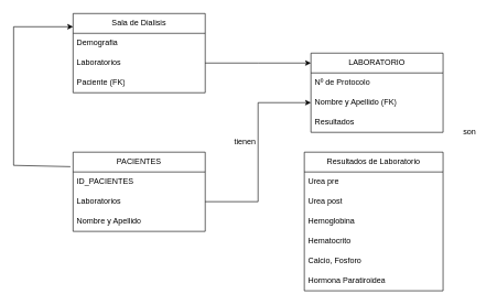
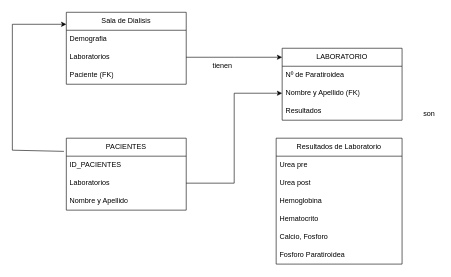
  <mxCell id="0" />
  <mxCell id="1" parent="0" />
  <mxCell id="2" value="PACIENTES" style="swimlane;fontStyle=0;childLayout=stackLayout;horizontal=1;startSize=30;horizontalStack=0;resizeParent=1;resizeParentMax=0;resizeLast=0;collapsible=1;marginBottom=0;whiteSpace=wrap;html=1;" vertex="1" parent="1"><mxGeometry x="110" y="230" width="200" height="120" as="geometry" /></mxCell>
  <mxCell id="3" value="ID_PACIENTES" style="text;strokeColor=none;fillColor=none;align=left;verticalAlign=middle;spacingLeft=4;spacingRight=4;overflow=hidden;points=[[0,0.5],[1,0.5]];portConstraint=eastwest;rotatable=0;whiteSpace=wrap;html=1;" vertex="1" parent="2"><mxGeometry y="30" width="200" height="30" as="geometry" /></mxCell>
  <mxCell id="4" value="Laboratorios" style="text;strokeColor=none;fillColor=none;align=left;verticalAlign=middle;spacingLeft=4;spacingRight=4;overflow=hidden;points=[[0,0.5],[1,0.5]];portConstraint=eastwest;rotatable=0;whiteSpace=wrap;html=1;" vertex="1" parent="2"><mxGeometry y="60" width="200" height="30" as="geometry" /></mxCell>
  <mxCell id="5" value="Nombre y Apellido" style="text;strokeColor=none;fillColor=none;align=left;verticalAlign=middle;spacingLeft=4;spacingRight=4;overflow=hidden;points=[[0,0.5],[1,0.5]];portConstraint=eastwest;rotatable=0;whiteSpace=wrap;html=1;" vertex="1" parent="2"><mxGeometry y="90" width="200" height="30" as="geometry" /></mxCell>
  <mxCell id="6" value="LABORATORIO" style="swimlane;fontStyle=0;childLayout=stackLayout;horizontal=1;startSize=30;horizontalStack=0;resizeParent=1;resizeParentMax=0;resizeLast=0;collapsible=1;marginBottom=0;whiteSpace=wrap;html=1;" vertex="1" parent="1"><mxGeometry x="470" y="80" width="200" height="120" as="geometry" /></mxCell>
- <mxCell id="7" value="Nº de Protocolo" style="text;strokeColor=none;fillColor=none;align=left;verticalAlign=middle;spacingLeft=4;spacingRight=4;overflow=hidden;points=[[0,0.5],[1,0.5]];portConstraint=eastwest;rotatable=0;whiteSpace=wrap;html=1;" vertex="1" parent="6"><mxGeometry y="30" width="200" height="30" as="geometry" /></mxCell>
+ <mxCell id="7" value="Nº de Paratiroidea" style="text;strokeColor=none;fillColor=none;align=left;verticalAlign=middle;spacingLeft=4;spacingRight=4;overflow=hidden;points=[[0,0.5],[1,0.5]];portConstraint=eastwest;rotatable=0;whiteSpace=wrap;html=1;" vertex="1" parent="6"><mxGeometry y="30" width="200" height="30" as="geometry" /></mxCell>
  <mxCell id="8" value="Nombre y Apellido (FK)" style="text;strokeColor=none;fillColor=none;align=left;verticalAlign=middle;spacingLeft=4;spacingRight=4;overflow=hidden;points=[[0,0.5],[1,0.5]];portConstraint=eastwest;rotatable=0;whiteSpace=wrap;html=1;" vertex="1" parent="6"><mxGeometry y="60" width="200" height="30" as="geometry" /></mxCell>
  <mxCell id="9" value="Resultados" style="text;strokeColor=none;fillColor=none;align=left;verticalAlign=middle;spacingLeft=4;spacingRight=4;overflow=hidden;points=[[0,0.5],[1,0.5]];portConstraint=eastwest;rotatable=0;whiteSpace=wrap;html=1;" vertex="1" parent="6"><mxGeometry y="90" width="200" height="30" as="geometry" /></mxCell>
  <mxCell id="10" value="Sala de Dialisis" style="swimlane;fontStyle=0;childLayout=stackLayout;horizontal=1;startSize=30;horizontalStack=0;resizeParent=1;resizeParentMax=0;resizeLast=0;collapsible=1;marginBottom=0;whiteSpace=wrap;html=1;" vertex="1" parent="1"><mxGeometry x="110" y="20" width="200" height="120" as="geometry" /></mxCell>
  <mxCell id="11" value="Demografia" style="text;strokeColor=none;fillColor=none;align=left;verticalAlign=middle;spacingLeft=4;spacingRight=4;overflow=hidden;points=[[0,0.5],[1,0.5]];portConstraint=eastwest;rotatable=0;whiteSpace=wrap;html=1;" vertex="1" parent="10"><mxGeometry y="30" width="200" height="30" as="geometry" /></mxCell>
  <mxCell id="12" value="Laboratorios" style="text;strokeColor=none;fillColor=none;align=left;verticalAlign=middle;spacingLeft=4;spacingRight=4;overflow=hidden;points=[[0,0.5],[1,0.5]];portConstraint=eastwest;rotatable=0;whiteSpace=wrap;html=1;" vertex="1" parent="10"><mxGeometry y="60" width="200" height="30" as="geometry" /></mxCell>
  <mxCell id="13" value="Paciente (FK)" style="text;strokeColor=none;fillColor=none;align=left;verticalAlign=middle;spacingLeft=4;spacingRight=4;overflow=hidden;points=[[0,0.5],[1,0.5]];portConstraint=eastwest;rotatable=0;whiteSpace=wrap;html=1;" vertex="1" parent="10"><mxGeometry y="90" width="200" height="30" as="geometry" /></mxCell>
  <mxCell id="14" value="" style="endArrow=classic;html=1;rounded=0;exitX=-0.02;exitY=0.183;exitDx=0;exitDy=0;exitPerimeter=0;" edge="1" parent="1" source="2"><mxGeometry x="-1" y="275" width="50" height="50" relative="1" as="geometry"><mxPoint x="60" y="90" as="sourcePoint" /><mxPoint x="110" y="40" as="targetPoint" /><Array as="points"><mxPoint x="20" y="250" /><mxPoint x="20" y="40" /></Array><mxPoint x="-76" y="144" as="offset" /></mxGeometry></mxCell>
  <mxCell id="15" style="edgeStyle=orthogonalEdgeStyle;rounded=0;orthogonalLoop=1;jettySize=auto;html=1;exitX=1;exitY=0.5;exitDx=0;exitDy=0;" edge="1" parent="1" source="12"><mxGeometry relative="1" as="geometry"><mxPoint x="470" y="95" as="targetPoint" /></mxGeometry></mxCell>
  <mxCell id="16" style="edgeStyle=orthogonalEdgeStyle;rounded=0;orthogonalLoop=1;jettySize=auto;html=1;exitX=1;exitY=0.5;exitDx=0;exitDy=0;entryX=0;entryY=0.5;entryDx=0;entryDy=0;" edge="1" parent="1" source="4" target="8"><mxGeometry relative="1" as="geometry" /></mxCell>
  <mxCell id="17" value="Resultados de Laboratorio" style="swimlane;fontStyle=0;childLayout=stackLayout;horizontal=1;startSize=30;horizontalStack=0;resizeParent=1;resizeParentMax=0;resizeLast=0;collapsible=1;marginBottom=0;whiteSpace=wrap;html=1;" vertex="1" parent="1"><mxGeometry x="460" y="230" width="210" height="210" as="geometry" /></mxCell>
  <mxCell id="18" value="Urea pre" style="text;strokeColor=none;fillColor=none;align=left;verticalAlign=middle;spacingLeft=4;spacingRight=4;overflow=hidden;points=[[0,0.5],[1,0.5]];portConstraint=eastwest;rotatable=0;whiteSpace=wrap;html=1;" vertex="1" parent="17"><mxGeometry y="30" width="210" height="30" as="geometry" /></mxCell>
  <mxCell id="19" value="Urea post" style="text;strokeColor=none;fillColor=none;align=left;verticalAlign=middle;spacingLeft=4;spacingRight=4;overflow=hidden;points=[[0,0.5],[1,0.5]];portConstraint=eastwest;rotatable=0;whiteSpace=wrap;html=1;" vertex="1" parent="17"><mxGeometry y="60" width="210" height="30" as="geometry" /></mxCell>
  <mxCell id="20" value="Hemoglobina" style="text;strokeColor=none;fillColor=none;align=left;verticalAlign=middle;spacingLeft=4;spacingRight=4;overflow=hidden;points=[[0,0.5],[1,0.5]];portConstraint=eastwest;rotatable=0;whiteSpace=wrap;html=1;" vertex="1" parent="17"><mxGeometry y="90" width="210" height="30" as="geometry" /></mxCell>
  <mxCell id="21" value="Hematocrito" style="text;strokeColor=none;fillColor=none;align=left;verticalAlign=middle;spacingLeft=4;spacingRight=4;overflow=hidden;points=[[0,0.5],[1,0.5]];portConstraint=eastwest;rotatable=0;whiteSpace=wrap;html=1;" vertex="1" parent="17"><mxGeometry y="120" width="210" height="30" as="geometry" /></mxCell>
  <mxCell id="22" value="Calcio, Fosforo" style="text;strokeColor=none;fillColor=none;align=left;verticalAlign=middle;spacingLeft=4;spacingRight=4;overflow=hidden;points=[[0,0.5],[1,0.5]];portConstraint=eastwest;rotatable=0;whiteSpace=wrap;html=1;" vertex="1" parent="17"><mxGeometry y="150" width="210" height="30" as="geometry" /></mxCell>
- <mxCell id="23" value="Hormona Paratiroidea" style="text;strokeColor=none;fillColor=none;align=left;verticalAlign=middle;spacingLeft=4;spacingRight=4;overflow=hidden;points=[[0,0.5],[1,0.5]];portConstraint=eastwest;rotatable=0;whiteSpace=wrap;html=1;" vertex="1" parent="17"><mxGeometry y="180" width="210" height="30" as="geometry" /></mxCell>
- <mxCell id="24" value="tienen" style="text;html=1;align=center;verticalAlign=middle;resizable=0;points=[];autosize=1;strokeColor=none;fillColor=none;" vertex="1" parent="1"><mxGeometry x="340" y="200" width="60" height="30" as="geometry" /></mxCell>
- <mxCell id="25" value="son" style="text;html=1;align=center;verticalAlign=middle;resizable=0;points=[];autosize=1;strokeColor=none;fillColor=none;" vertex="1" parent="1"><mxGeometry x="690" y="185" width="40" height="30" as="geometry" /></mxCell>
+ <mxCell id="23" value="Fosforo Paratiroidea" style="text;strokeColor=none;fillColor=none;align=left;verticalAlign=middle;spacingLeft=4;spacingRight=4;overflow=hidden;points=[[0,0.5],[1,0.5]];portConstraint=eastwest;rotatable=0;whiteSpace=wrap;html=1;" vertex="1" parent="17"><mxGeometry y="180" width="210" height="30" as="geometry" /></mxCell>
+ <mxCell id="24" value="tienen" style="text;html=1;align=center;verticalAlign=middle;resizable=0;points=[];autosize=1;strokeColor=none;fillColor=none;" vertex="1" parent="1"><mxGeometry x="340" y="95" width="60" height="30" as="geometry" /></mxCell>
+ <mxCell id="25" value="son" style="text;html=1;align=center;verticalAlign=middle;resizable=0;points=[];autosize=1;strokeColor=none;fillColor=none;" vertex="1" parent="1"><mxGeometry x="695" y="175" width="40" height="30" as="geometry" /></mxCell>
